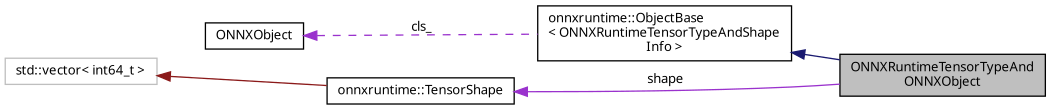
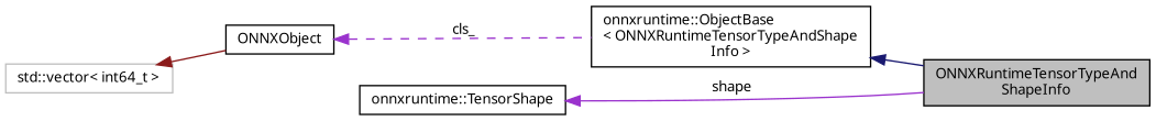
  digraph {
    fontname="Noto Sans"
    rankdir=LR
    node [color=black fillcolor=white fontname="Noto Sans" fontsize=10 shape=record style=filled]
    edge [color=darkorchid3 dir=back fontname="Noto Sans" fontsize=10 labelfontname=Helvetica labelfontsize=10 style=solid]
-   n1 [fillcolor=grey75 fontcolor=black height=0.2 label="ONNXRuntimeTensorTypeAnd\lONNXObject" width=0.4]
+   n1 [fillcolor=grey75 fontcolor=black height=0.2 label="ONNXRuntimeTensorTypeAnd\lShapeInfo" width=0.4]
    n2 [height=0.2 label="onnxruntime::ObjectBase\l\< ONNXRuntimeTensorTypeAndShape\lInfo \>" width=0.4]
    n3 [height=0.2 label=ONNXObject width=0.4]
    n4 [height=0.2 label="onnxruntime::TensorShape" width=0.4]
    n5 [color=grey75 height=0.2 label="std::vector\< int64_t \>" width=0.4]
    n2 -> n1 [color=midnightblue]
    n3 -> n2 [label=" cls_" style=dashed]
    n4 -> n1 [label=" shape"]
-   n5 -> n4 [color=firebrick4]
+   n5 -> n3 [color=firebrick4]
  }
